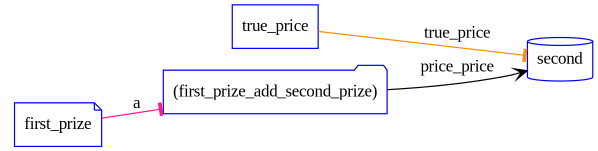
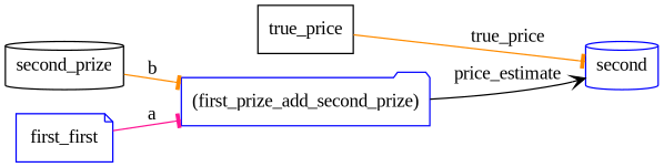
  digraph {
    fontname="Liberation Serif"
    rankdir=LR
    node [color=blue fontname="Liberation Serif" shape=cylinder]
    edge [arrowhead=tee color=darkorange fontname="Liberation Serif"]
    n1 [label=second]
-   true_price [shape=box]
+   true_price [color=black shape=box]
    "(first_prize_add_second_prize)" [shape=folder]
-   first_prize [shape=note]
+   second_prize [color=black]
+   first_prize [shape=note label=first_first]
    true_price -> n1 [label=true_price]
-   "(first_prize_add_second_prize)" -> n1 [arrowhead=vee color=black label=price_price]
+   "(first_prize_add_second_prize)" -> n1 [arrowhead=vee color=black label=price_estimate]
+   second_prize -> "(first_prize_add_second_prize)" [label=b]
    first_prize -> "(first_prize_add_second_prize)" [color=deeppink label=a]
  }
